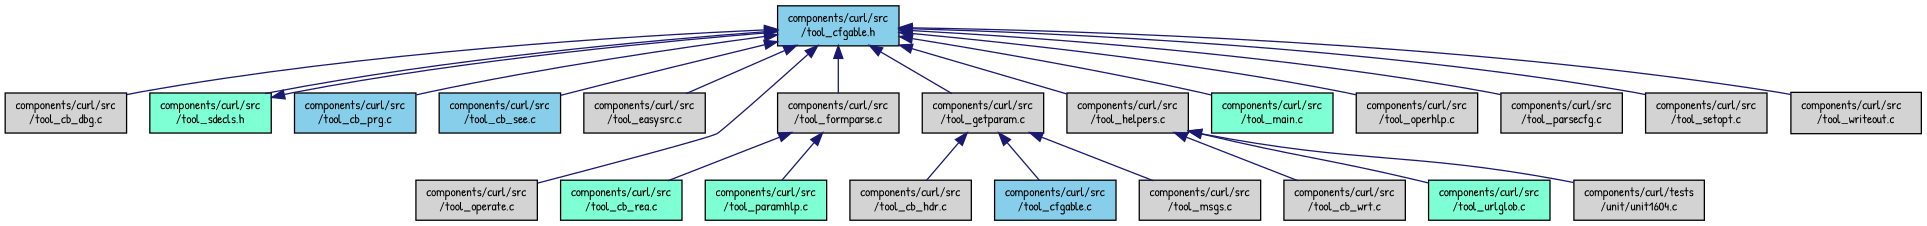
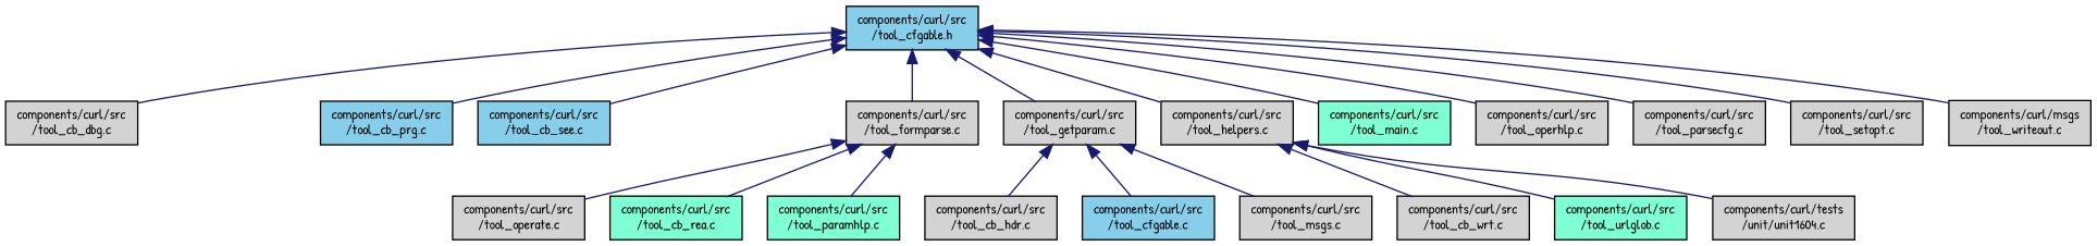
  digraph {
    fontname="Patrick Hand"
    node [color=black fillcolor=lightgrey fontname="Patrick Hand" fontsize=10 shape=record style=filled]
    edge [color=midnightblue dir=back fontname="Patrick Hand" fontsize=10 labelfontname=Helvetica labelfontsize=10 style=solid]
    n1 [fillcolor=skyblue fontcolor=black height=0.2 label="components/curl/src\l/tool_cfgable.h" width=0.4]
    n2 [height=0.2 label="components/curl/src\l/tool_cb_dbg.c" width=0.4]
-   n3 [fillcolor=aquamarine height=0.2 label="components/curl/src\l/tool_sdecls.h" width=0.4]
    n4 [fillcolor=skyblue height=0.2 label="components/curl/src\l/tool_cb_prg.c" width=0.4]
    n5 [fillcolor=skyblue height=0.2 label="components/curl/src\l/tool_cb_see.c" width=0.4]
-   n6 [height=0.2 label="components/curl/src\l/tool_easysrc.c" width=0.4]
    n7 [height=0.2 label="components/curl/src\l/tool_formparse.c" width=0.4]
    n8 [height=0.2 label="components/curl/src\l/tool_getparam.c" width=0.4]
    n9 [height=0.2 label="components/curl/src\l/tool_helpers.c" width=0.4]
    n10 [fillcolor=aquamarine height=0.2 label="components/curl/src\l/tool_main.c" width=0.4]
    n11 [height=0.2 label="components/curl/src\l/tool_operate.c" width=0.4]
    n12 [height=0.2 label="components/curl/src\l/tool_operhlp.c" width=0.4]
    n13 [height=0.2 label="components/curl/src\l/tool_parsecfg.c" width=0.4]
    n14 [height=0.2 label="components/curl/src\l/tool_setopt.c" width=0.4]
-   n15 [height=0.2 label="components/curl/src\l/tool_writeout.c" width=0.4]
+   n15 [height=0.2 label="components/curl/msgs\l/tool_writeout.c" width=0.4]
    n16 [height=0.2 label="components/curl/src\l/tool_cb_hdr.c" width=0.4]
    n17 [fillcolor=aquamarine height=0.2 label="components/curl/src\l/tool_cb_rea.c" width=0.4]
    n18 [height=0.2 label="components/curl/src\l/tool_cb_wrt.c" width=0.4]
    n19 [fillcolor=skyblue height=0.2 label="components/curl/src\l/tool_cfgable.c" width=0.4]
    n20 [fillcolor=aquamarine height=0.2 label="components/curl/src\l/tool_paramhlp.c" width=0.4]
    n21 [height=0.2 label="components/curl/src\l/tool_msgs.c" width=0.4]
    n22 [fillcolor=aquamarine height=0.2 label="components/curl/src\l/tool_urlglob.c" width=0.4]
    n23 [height=0.2 label="components/curl/tests\l/unit/unit1604.c" width=0.4]
    n1 -> n2
-   n1 -> n3
    n1 -> n4
    n1 -> n5
-   n1 -> n6
    n1 -> n7
    n1 -> n8
    n1 -> n9
    n1 -> n10
-   n1 -> n11
+   n7 -> n11
    n1 -> n12
    n1 -> n13
    n1 -> n14
    n1 -> n15
-   n3 -> n1
    n7 -> n17
    n7 -> n20
    n8 -> n16
    n8 -> n19
    n8 -> n21
    n9 -> n18
    n9 -> n22
    n9 -> n23
  }
